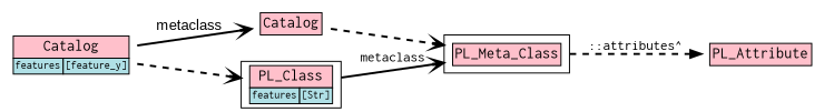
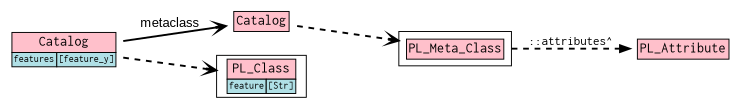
  digraph {
    fontname="Liberation Sans"
    rankdir=LR
    node [fontname="Liberation Sans" shape=none]
    edge [arrowhead=vee fontname="Liberation Sans" penwidth=2 style=dashed]
    n1 [label=<<table BORDER="0" CELLBORDER="1" CELLSPACING="0" CELLPADDING="1"><tr><td bgcolor="pink" colspan="2"><font face="INCONSOLATA" point-size="15">Catalog</font></td></tr></table>>]
    n2 [label=<<table BORDER="0" CELLBORDER="1" CELLSPACING="0" CELLPADDING="1"><tr><td bgcolor="pink" colspan="2"><font face="INCONSOLATA" point-size="15">PL_Meta_Class</font></td></tr></table>> shape=box]
    n3 [label=<<table BORDER="0" CELLBORDER="1" CELLSPACING="0" CELLPADDING="1"><tr><td bgcolor="pink" colspan="2"><font face="INCONSOLATA" point-size="15">PL_Attribute</font></td></tr></table>>]
    n4 [label=<<table BORDER="0" CELLBORDER="1" CELLSPACING="0" CELLPADDING="1"><tr><td bgcolor="pink" colspan="2"><font face="INCONSOLATA" point-size="15">Catalog</font></td></tr><tr> <td bgcolor="powderblue"><font point-size="10" face="INCONSOLATA">features</font></td><td bgcolor="powderblue"><font point-size="10" face="INCONSOLATA">[feature_y]</font></td></tr></table>>]
-   n5 [label=<<table BORDER="0" CELLBORDER="1" CELLSPACING="0" CELLPADDING="1"><tr><td bgcolor="pink" colspan="2"><font face="INCONSOLATA" point-size="15">PL_Class</font></td></tr><tr> <td bgcolor="powderblue"><font point-size="10" face="INCONSOLATA">features</font></td><td bgcolor="powderblue"><font point-size="10" face="INCONSOLATA">[Str]</font></td></tr></table>> shape=box]
+   n5 [label=<<table BORDER="0" CELLBORDER="1" CELLSPACING="0" CELLPADDING="1"><tr><td bgcolor="pink" colspan="2"><font face="INCONSOLATA" point-size="15">PL_Class</font></td></tr><tr> <td bgcolor="powderblue"><font point-size="10" face="INCONSOLATA">feature</font></td><td bgcolor="powderblue"><font point-size="10" face="INCONSOLATA">[Str]</font></td></tr></table>> shape=box]
    n1 -> n2
    n2 -> n3 [label=<<font face="INCONSOLATA">::attributes^</font>> arrowhead=""]
    n4 -> n1 [label=metaclass style=""]
    n4 -> n5
-   n5 -> n2 [label=<<font face="INCONSOLATA">metaclass</font>> style=""]
  }
